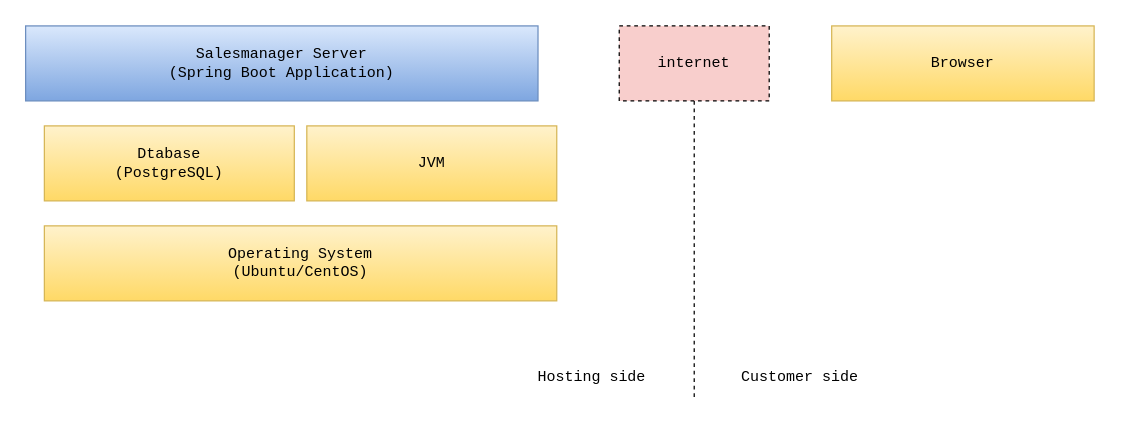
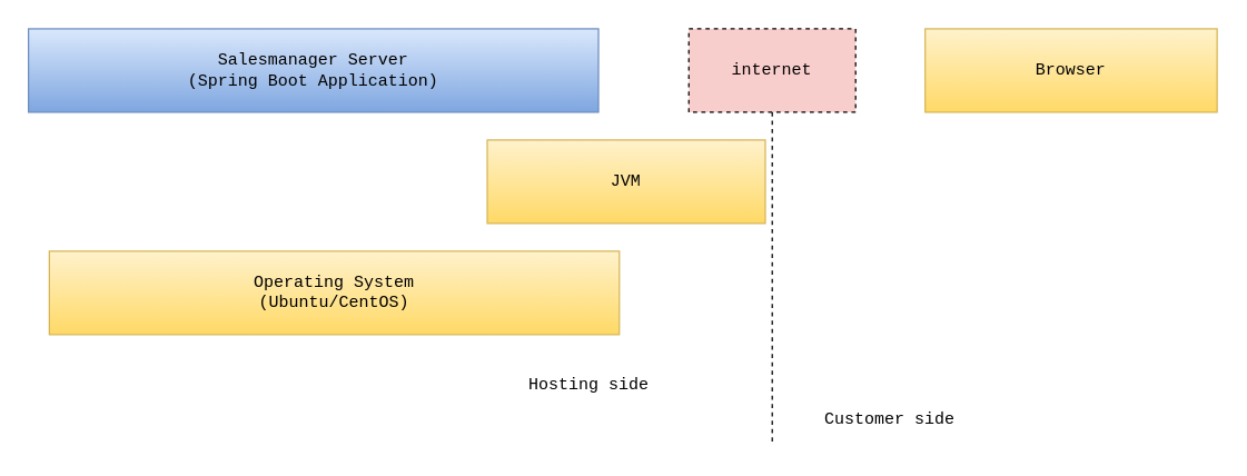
  <mxCell id="0" />
  <mxCell id="1" parent="0" />
  <mxCell id="2" value="&lt;font&gt;Salesmanager Server&lt;br&gt;(Spring Boot Application)&lt;br&gt;&lt;/font&gt;" style="rounded=0;whiteSpace=wrap;html=1;fillColor=#dae8fc;strokeColor=#6c8ebf;fontFamily=Courier New;gradientColor=#7ea6e0;" vertex="1" parent="1"><mxGeometry x="20" y="20" width="410" height="60" as="geometry" /></mxCell>
- <mxCell id="3" value="Dtabase&lt;br&gt;(PostgreSQL)&lt;br&gt;" style="rounded=0;whiteSpace=wrap;html=1;fontFamily=Courier New;fillColor=#fff2cc;strokeColor=#d6b656;gradientColor=#ffd966;" vertex="1" parent="1"><mxGeometry x="35" y="100" width="200" height="60" as="geometry" /></mxCell>
- <mxCell id="4" value="JVM&lt;br&gt;" style="rounded=0;whiteSpace=wrap;html=1;fontFamily=Courier New;fillColor=#fff2cc;strokeColor=#d6b656;gradientColor=#ffd966;" vertex="1" parent="1"><mxGeometry x="245" y="100" width="200" height="60" as="geometry" /></mxCell>
+ <mxCell id="4" value="JVM&lt;br&gt;" style="rounded=0;whiteSpace=wrap;html=1;fontFamily=Courier New;fillColor=#fff2cc;strokeColor=#d6b656;gradientColor=#ffd966;" vertex="1" parent="1"><mxGeometry x="350" y="100" width="200" height="60" as="geometry" /></mxCell>
  <mxCell id="5" value="Operating System&lt;br&gt;(Ubuntu/CentOS)&lt;br&gt;" style="rounded=0;whiteSpace=wrap;html=1;fontFamily=Courier New;fillColor=#fff2cc;strokeColor=#d6b656;gradientColor=#ffd966;" vertex="1" parent="1"><mxGeometry x="35" y="180" width="410" height="60" as="geometry" /></mxCell>
  <mxCell id="6" style="edgeStyle=orthogonalEdgeStyle;rounded=0;orthogonalLoop=1;jettySize=auto;html=1;exitX=0.5;exitY=1;exitDx=0;exitDy=0;fontFamily=Courier New;dashed=1;endArrow=none;endFill=0;" edge="1" parent="1" source="7"><mxGeometry relative="1" as="geometry"><mxPoint x="555" y="320" as="targetPoint" /></mxGeometry></mxCell>
  <mxCell id="7" value="internet" style="rounded=0;whiteSpace=wrap;html=1;fontFamily=Courier New;dashed=1;fillColor=#f8cecc;" vertex="1" parent="1"><mxGeometry x="495" y="20" width="120" height="60" as="geometry" /></mxCell>
  <mxCell id="8" value="Browser" style="rounded=0;whiteSpace=wrap;html=1;fontFamily=Courier New;fillColor=#fff2cc;strokeColor=#d6b656;gradientColor=#ffd966;" vertex="1" parent="1"><mxGeometry x="665" y="20" width="210" height="60" as="geometry" /></mxCell>
- <mxCell id="9" value="Hosting side" style="text;html=1;resizable=0;points=[];autosize=1;align=left;verticalAlign=top;spacingTop=-4;fontFamily=Courier New;fontColor=#000000;" vertex="1" parent="1"><mxGeometry x="428" y="292" width="100" height="20" as="geometry" /></mxCell>
+ <mxCell id="9" value="Hosting side" style="text;html=1;resizable=0;points=[];autosize=1;align=left;verticalAlign=top;spacingTop=-4;fontFamily=Courier New;fontColor=#000000;" vertex="1" parent="1"><mxGeometry x="378" y="267" width="100" height="20" as="geometry" /></mxCell>
  <mxCell id="10" value="Customer side" style="text;html=1;resizable=0;points=[];autosize=1;align=left;verticalAlign=top;spacingTop=-4;fontFamily=Courier New;fontColor=#000000;" vertex="1" parent="1"><mxGeometry x="591" y="292" width="110" height="20" as="geometry" /></mxCell>
